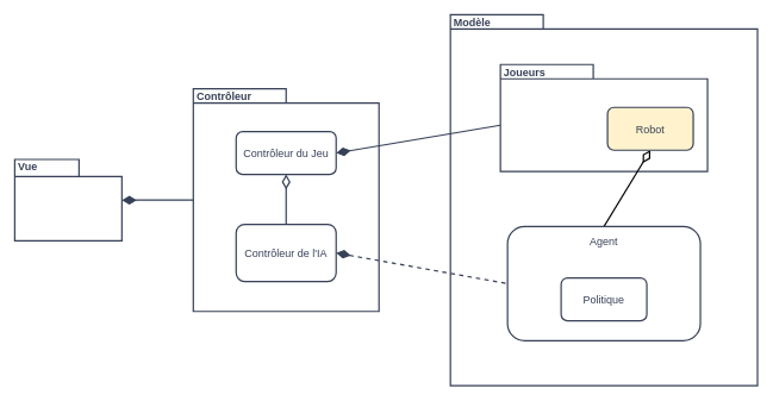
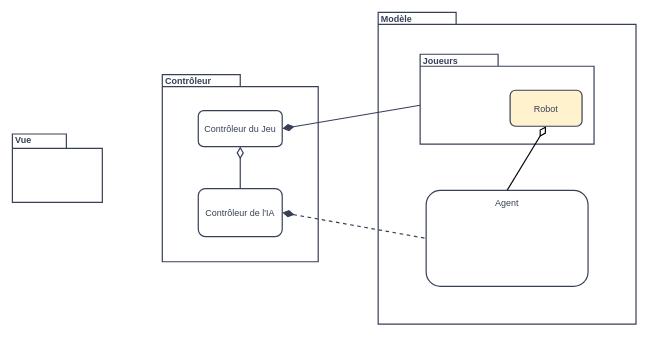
  <mxCell id="0" />
  <mxCell id="1" parent="0" />
  <mxCell id="2" value="Modèle" style="shape=folder;fontStyle=1;spacingTop=-8;tabWidth=130;tabHeight=20;tabPosition=left;html=1;whiteSpace=wrap;labelPosition=center;verticalLabelPosition=middle;align=left;verticalAlign=top;spacingBottom=0;spacing=5;fontSize=15;strokeColor=#374057;fontColor=#374057;strokeWidth=2;fontFamily=Arial;" parent="1" vertex="1"><mxGeometry x="630" y="20" width="430" height="520" as="geometry" /></mxCell>
  <mxCell id="3" value="Joueurs" style="shape=folder;fontStyle=1;spacingTop=-8;tabWidth=130;tabHeight=20;tabPosition=left;html=1;whiteSpace=wrap;labelPosition=center;verticalLabelPosition=middle;align=left;verticalAlign=top;spacingBottom=0;spacing=5;fontSize=15;strokeColor=#374057;fontColor=#374057;strokeWidth=2;fontFamily=Arial;" parent="1" vertex="1"><mxGeometry x="700" y="90" width="290" height="150" as="geometry" /></mxCell>
  <mxCell id="4" value="Contrôleur" style="shape=folder;fontStyle=1;spacingTop=-8;tabWidth=130;tabHeight=20;tabPosition=left;html=1;whiteSpace=wrap;labelPosition=center;verticalLabelPosition=middle;align=left;verticalAlign=top;spacingBottom=0;spacing=5;fontSize=15;strokeColor=#374057;fontColor=#374057;strokeWidth=2;fontFamily=Arial;" parent="1" vertex="1"><mxGeometry x="270" y="124" width="260" height="312" as="geometry" /></mxCell>
  <mxCell id="5" style="rounded=0;orthogonalLoop=1;jettySize=auto;html=1;entryX=0;entryY=0;entryDx=0;entryDy=85;entryPerimeter=0;startArrow=diamondThin;startFill=1;endArrow=none;endFill=0;strokeWidth=2;jumpSize=6;startSize=15;exitX=1;exitY=0.5;exitDx=0;exitDy=0;strokeColor=#374057;fontColor=#374057;fontFamily=Arial;fontSize=15;" parent="1" source="6" target="3" edge="1"><mxGeometry relative="1" as="geometry"><mxPoint x="490" y="215" as="sourcePoint" /></mxGeometry></mxCell>
  <mxCell id="6" value="Contrôleur du Jeu" style="rounded=1;whiteSpace=wrap;html=1;fontSize=15;strokeColor=#374057;fontColor=#374057;strokeWidth=2;fontFamily=Arial;" parent="1" vertex="1"><mxGeometry x="330" y="184" width="140" height="60" as="geometry" /></mxCell>
  <mxCell id="7" style="rounded=0;orthogonalLoop=1;jettySize=auto;html=1;startArrow=diamondThin;startFill=1;endArrow=none;endFill=0;strokeWidth=2;startSize=15;exitX=1;exitY=0.5;exitDx=0;exitDy=0;entryX=0;entryY=0.5;entryDx=0;entryDy=0;strokeColor=#374057;fontColor=#374057;fontFamily=Arial;fontSize=15;dashed=1;" parent="1" source="9" target="11" edge="1"><mxGeometry relative="1" as="geometry" /></mxCell>
  <mxCell id="8" style="rounded=0;orthogonalLoop=1;jettySize=auto;html=1;startArrow=diamondThin;startFill=0;endArrow=none;endFill=0;startSize=15;exitX=0.5;exitY=1;exitDx=0;exitDy=0;entryX=0.5;entryY=0;entryDx=0;entryDy=0;strokeColor=#374057;fontColor=#374057;strokeWidth=2;fontFamily=Arial;fontSize=15;" parent="1" source="6" target="9" edge="1"><mxGeometry relative="1" as="geometry"><mxPoint x="700" y="180" as="targetPoint" /></mxGeometry></mxCell>
  <mxCell id="9" value="Contrôleur de l'IA" style="rounded=1;whiteSpace=wrap;html=1;fontSize=15;strokeColor=#374057;fontColor=#374057;strokeWidth=2;fontFamily=Arial;" parent="1" vertex="1"><mxGeometry x="330" y="314" width="140" height="80" as="geometry" /></mxCell>
  <mxCell id="10" style="orthogonalLoop=1;jettySize=auto;html=1;endArrow=none;endFill=0;startSize=15;sourcePerimeterSpacing=0;startArrow=diamondThin;startFill=0;exitX=0.5;exitY=1;exitDx=0;exitDy=0;entryX=0.5;entryY=0;entryDx=0;entryDy=0;strokeWidth=2;rounded=0;" parent="1" source="12" target="11" edge="1"><mxGeometry relative="1" as="geometry" /></mxCell>
  <mxCell id="11" value="Agent" style="rounded=1;whiteSpace=wrap;html=1;verticalAlign=top;spacingTop=5;fontSize=15;strokeColor=#374057;fontColor=#374057;strokeWidth=2;fontFamily=Arial;" parent="1" vertex="1"><mxGeometry x="710" y="317" width="270" height="160" as="geometry" /></mxCell>
  <mxCell id="12" value="Robot" style="rounded=1;whiteSpace=wrap;html=1;fontSize=15;strokeColor=#374057;fontColor=#374057;strokeWidth=2;fontFamily=Arial;fillColor=#fff2cc;" parent="1" vertex="1"><mxGeometry x="850" y="150" width="120" height="60" as="geometry" /></mxCell>
- <mxCell id="13" value="Politique" style="rounded=1;whiteSpace=wrap;html=1;fontSize=15;strokeColor=#374057;fontColor=#374057;strokeWidth=2;fontFamily=Arial;" parent="1" vertex="1"><mxGeometry x="785" y="389" width="120" height="60" as="geometry" /></mxCell>
  <mxCell id="14" style="edgeStyle=orthogonalEdgeStyle;rounded=0;orthogonalLoop=1;jettySize=auto;html=1;exitX=0.5;exitY=1;exitDx=0;exitDy=0;exitPerimeter=0;strokeColor=#374057;fontColor=#374057;strokeWidth=2;fontFamily=Arial;fontSize=15;" parent="1" source="2" target="2" edge="1"><mxGeometry relative="1" as="geometry" /></mxCell>
- <mxCell id="15" style="rounded=0;orthogonalLoop=1;jettySize=auto;html=1;startArrow=diamondThin;startFill=1;endArrow=none;endFill=0;jumpSize=6;startSize=15;strokeColor=#374057;fontColor=#374057;strokeWidth=2;fontFamily=Arial;fontSize=15;" parent="1" source="16" target="4" edge="1"><mxGeometry relative="1" as="geometry" /></mxCell>
  <mxCell id="16" value="Vue" style="shape=folder;fontStyle=1;spacingTop=-8;tabWidth=90;tabHeight=24;tabPosition=left;html=1;whiteSpace=wrap;labelPosition=center;verticalLabelPosition=middle;align=left;verticalAlign=top;spacingBottom=0;spacing=5;fontSize=15;strokeColor=#374057;fontColor=#374057;strokeWidth=2;fontFamily=Arial;" parent="1" vertex="1"><mxGeometry x="20" y="223" width="150" height="114" as="geometry" /></mxCell>
